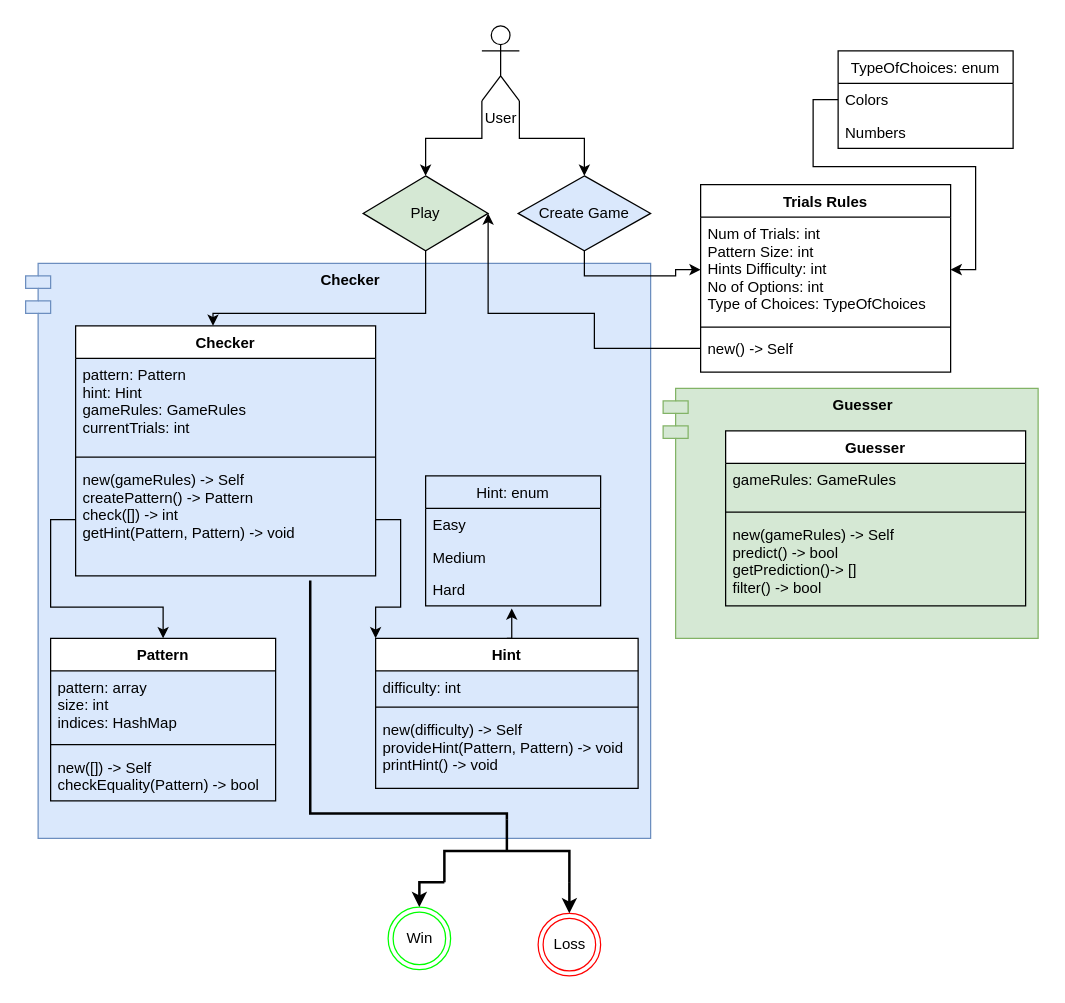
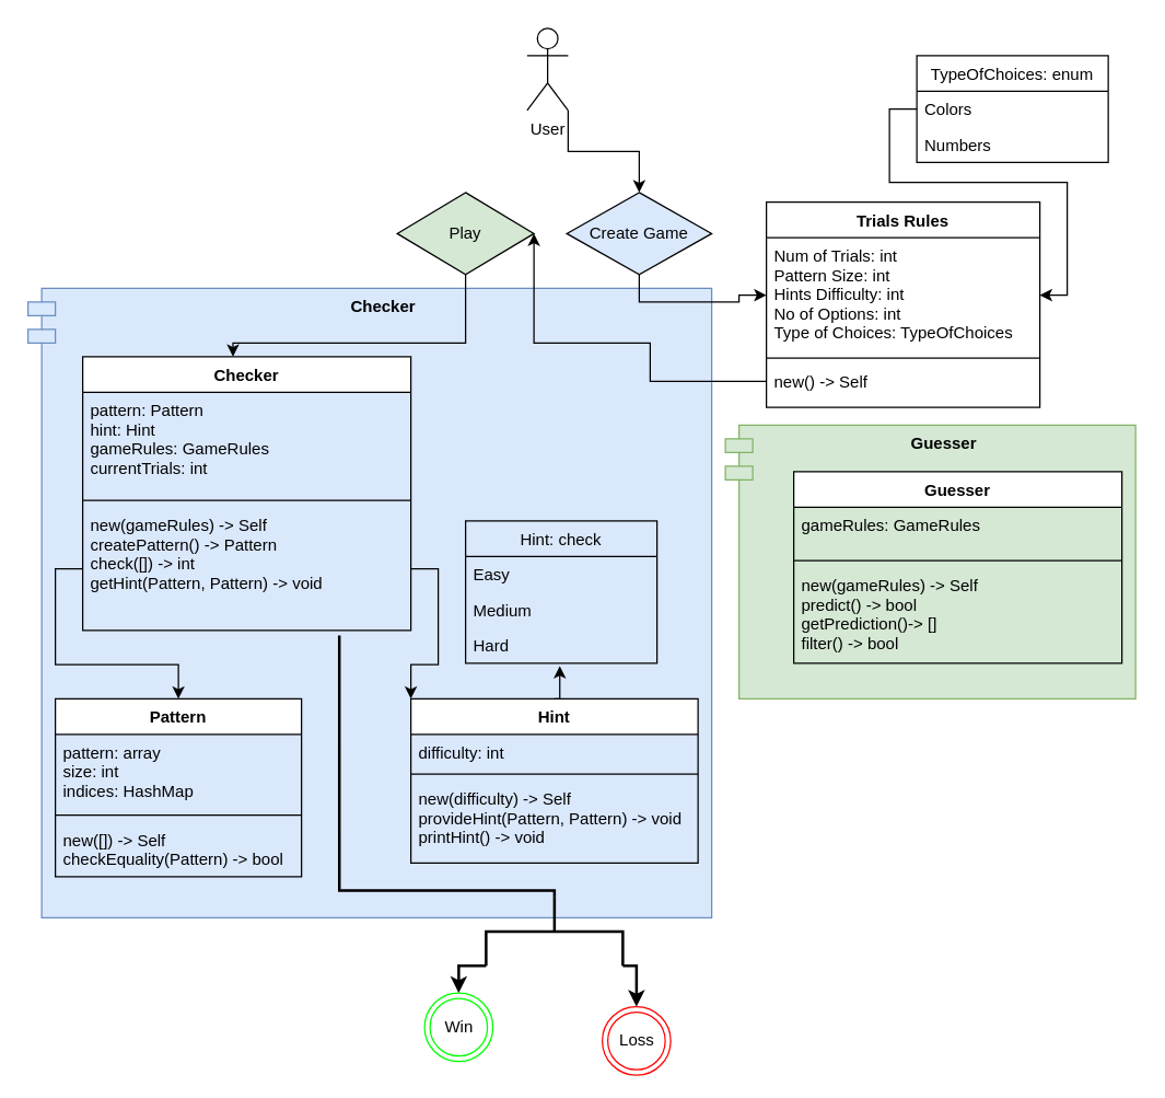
  <mxCell id="0" />
  <mxCell id="1" parent="0" />
  <mxCell id="2" value="Guesser" style="shape=module;align=left;spacingLeft=20;align=center;verticalAlign=top;fillColor=#d5e8d4;strokeColor=#82b366;fontStyle=1" vertex="1" parent="1"><mxGeometry x="530" y="310" width="300" height="200" as="geometry" /></mxCell>
  <mxCell id="3" value="Checker" style="shape=module;align=left;spacingLeft=20;align=center;verticalAlign=top;fillColor=#dae8fc;strokeColor=#6c8ebf;fontStyle=1" vertex="1" parent="1"><mxGeometry y="210" width="500" height="460" as="geometry" x="20" /></mxCell>
  <mxCell id="4" style="edgeStyle=orthogonalEdgeStyle;rounded=0;orthogonalLoop=1;jettySize=auto;html=1;exitX=1;exitY=1;exitDx=0;exitDy=0;exitPerimeter=0;entryX=0.5;entryY=0;entryDx=0;entryDy=0;" parent="1" source="6" target="10" edge="1"><mxGeometry relative="1" as="geometry" /></mxCell>
- <mxCell id="5" style="edgeStyle=orthogonalEdgeStyle;rounded=0;orthogonalLoop=1;jettySize=auto;html=1;exitX=0;exitY=1;exitDx=0;exitDy=0;exitPerimeter=0;entryX=0.5;entryY=0;entryDx=0;entryDy=0;" parent="1" source="6" target="8" edge="1"><mxGeometry relative="1" as="geometry" /></mxCell>
  <mxCell id="6" value="User" style="shape=umlActor;verticalLabelPosition=bottom;verticalAlign=top;html=1;outlineConnect=0;" parent="1" vertex="1"><mxGeometry x="385" y="20" width="30" height="60" as="geometry" /></mxCell>
  <mxCell id="7" style="edgeStyle=orthogonalEdgeStyle;rounded=0;orthogonalLoop=1;jettySize=auto;html=1;exitX=0.5;exitY=1;exitDx=0;exitDy=0;entryX=0.458;entryY=0;entryDx=0;entryDy=0;entryPerimeter=0;" parent="1" source="8" target="20" edge="1"><mxGeometry relative="1" as="geometry"><Array as="points"><mxPoint x="340" y="250" /><mxPoint x="170" y="250" /></Array></mxGeometry></mxCell>
  <mxCell id="8" value="Play" style="rhombus;whiteSpace=wrap;html=1;fillColor=#d5e8d4;" parent="1" vertex="1"><mxGeometry x="290" y="140" width="100" height="60" as="geometry" /></mxCell>
  <mxCell id="9" style="edgeStyle=orthogonalEdgeStyle;rounded=0;orthogonalLoop=1;jettySize=auto;html=1;exitX=0.5;exitY=1;exitDx=0;exitDy=0;entryX=0;entryY=0.5;entryDx=0;entryDy=0;" parent="1" source="10" target="12" edge="1"><mxGeometry relative="1" as="geometry" /></mxCell>
  <mxCell id="10" value="Create Game" style="rhombus;whiteSpace=wrap;html=1;fillColor=#dae8fc;" parent="1" vertex="1"><mxGeometry x="414" y="140" width="106" height="60" as="geometry" /></mxCell>
  <mxCell id="11" value="Trials Rules" style="swimlane;fontStyle=1;align=center;verticalAlign=top;childLayout=stackLayout;horizontal=1;startSize=26;horizontalStack=0;resizeParent=1;resizeLast=0;collapsible=1;marginBottom=0;rounded=0;shadow=0;strokeWidth=1;" parent="1" vertex="1"><mxGeometry x="560" y="147" width="200" height="150" as="geometry"><mxRectangle x="550" y="80" width="170" height="26" as="alternateBounds" /></mxGeometry></mxCell>
  <mxCell id="12" value="Num of Trials: int&#10;Pattern Size: int&#10;Hints Difficulty: int&#10;No of Options: int&#10;Type of Choices: TypeOfChoices" style="text;align=left;verticalAlign=top;spacingLeft=4;spacingRight=4;overflow=hidden;rotatable=0;points=[[0,0.5],[1,0.5]];portConstraint=eastwest;" parent="11" vertex="1"><mxGeometry y="26" width="200" height="84" as="geometry" /></mxCell>
  <mxCell id="13" value="" style="line;html=1;strokeWidth=1;align=left;verticalAlign=middle;spacingTop=-1;spacingLeft=3;spacingRight=3;rotatable=0;labelPosition=right;points=[];portConstraint=eastwest;" parent="11" vertex="1"><mxGeometry y="110" width="200" height="8" as="geometry" /></mxCell>
  <mxCell id="14" value="new() -&gt; Self" style="text;align=left;verticalAlign=top;spacingLeft=4;spacingRight=4;overflow=hidden;rotatable=0;points=[[0,0.5],[1,0.5]];portConstraint=eastwest;" parent="11" vertex="1"><mxGeometry y="118" width="200" height="26" as="geometry" /></mxCell>
  <mxCell id="15" value="TypeOfChoices: enum" style="swimlane;fontStyle=0;childLayout=stackLayout;horizontal=1;startSize=26;fillColor=none;horizontalStack=0;resizeParent=1;resizeParentMax=0;resizeLast=0;collapsible=1;marginBottom=0;" parent="1" vertex="1"><mxGeometry x="670" y="40" width="140" height="78" as="geometry" /></mxCell>
  <mxCell id="16" value="Colors" style="text;strokeColor=none;fillColor=none;align=left;verticalAlign=top;spacingLeft=4;spacingRight=4;overflow=hidden;rotatable=0;points=[[0,0.5],[1,0.5]];portConstraint=eastwest;" parent="15" vertex="1"><mxGeometry y="26" width="140" height="26" as="geometry" /></mxCell>
  <mxCell id="17" value="Numbers" style="text;strokeColor=none;fillColor=none;align=left;verticalAlign=top;spacingLeft=4;spacingRight=4;overflow=hidden;rotatable=0;points=[[0,0.5],[1,0.5]];portConstraint=eastwest;" parent="15" vertex="1"><mxGeometry y="52" width="140" height="26" as="geometry" /></mxCell>
  <mxCell id="18" style="edgeStyle=orthogonalEdgeStyle;rounded=0;orthogonalLoop=1;jettySize=auto;html=1;exitX=0;exitY=0.5;exitDx=0;exitDy=0;entryX=1;entryY=0.5;entryDx=0;entryDy=0;" parent="1" source="16" target="12" edge="1"><mxGeometry relative="1" as="geometry" /></mxCell>
  <mxCell id="19" style="edgeStyle=orthogonalEdgeStyle;rounded=0;orthogonalLoop=1;jettySize=auto;html=1;exitX=0;exitY=0.5;exitDx=0;exitDy=0;entryX=1;entryY=0.5;entryDx=0;entryDy=0;" parent="1" source="14" target="8" edge="1"><mxGeometry relative="1" as="geometry"><Array as="points"><mxPoint x="475" y="278" /><mxPoint x="475" y="250" /><mxPoint x="390" y="250" /></Array></mxGeometry></mxCell>
  <mxCell id="20" value="Checker" style="swimlane;fontStyle=1;align=center;verticalAlign=top;childLayout=stackLayout;horizontal=1;startSize=26;horizontalStack=0;resizeParent=1;resizeParentMax=0;resizeLast=0;collapsible=1;marginBottom=0;" parent="1" vertex="1"><mxGeometry x="60" y="260" width="240" height="200" as="geometry" /></mxCell>
  <mxCell id="21" value="pattern: Pattern&#10;hint: Hint&#10;gameRules: GameRules&#10;currentTrials: int" style="text;strokeColor=none;fillColor=none;align=left;verticalAlign=top;spacingLeft=4;spacingRight=4;overflow=hidden;rotatable=0;points=[[0,0.5],[1,0.5]];portConstraint=eastwest;" parent="20" vertex="1"><mxGeometry y="26" width="240" height="74" as="geometry" /></mxCell>
  <mxCell id="22" value="" style="line;strokeWidth=1;fillColor=none;align=left;verticalAlign=middle;spacingTop=-1;spacingLeft=3;spacingRight=3;rotatable=0;labelPosition=right;points=[];portConstraint=eastwest;strokeColor=inherit;" parent="20" vertex="1"><mxGeometry y="100" width="240" height="10" as="geometry" /></mxCell>
  <mxCell id="23" value="new(gameRules) -&gt; Self&#10;createPattern() -&gt; Pattern&#10;check([]) -&gt; int&#10;getHint(Pattern, Pattern) -&gt; void&#10;" style="text;strokeColor=none;fillColor=none;align=left;verticalAlign=top;spacingLeft=4;spacingRight=4;overflow=hidden;rotatable=0;points=[[0,0.5],[1,0.5]];portConstraint=eastwest;" parent="20" vertex="1"><mxGeometry y="110" width="240" height="90" as="geometry" /></mxCell>
- <mxCell id="24" value="Loss" style="ellipse;html=1;shape=endState;fillColor=#FFFFFF;strokeColor=#ff0000;" parent="1" vertex="1"><mxGeometry x="430" y="730" width="50" height="50" as="geometry" /></mxCell>
+ <mxCell id="24" value="Loss" style="ellipse;html=1;shape=endState;fillColor=#FFFFFF;strokeColor=#ff0000;" parent="1" vertex="1"><mxGeometry x="440" y="735" width="50" height="50" as="geometry" /></mxCell>
  <mxCell id="25" value="Win" style="ellipse;html=1;shape=endState;fillColor=#FFFFFF;strokeColor=#00FF00;" parent="1" vertex="1"><mxGeometry x="310" y="725" width="50" height="50" as="geometry" /></mxCell>
  <mxCell id="26" value="Guesser" style="swimlane;fontStyle=1;align=center;verticalAlign=top;childLayout=stackLayout;horizontal=1;startSize=26;horizontalStack=0;resizeParent=1;resizeParentMax=0;resizeLast=0;collapsible=1;marginBottom=0;" parent="1" vertex="1"><mxGeometry x="580" y="344" width="240" height="140" as="geometry" /></mxCell>
  <mxCell id="27" value="gameRules: GameRules&#10;" style="text;strokeColor=none;fillColor=none;align=left;verticalAlign=top;spacingLeft=4;spacingRight=4;overflow=hidden;rotatable=0;points=[[0,0.5],[1,0.5]];portConstraint=eastwest;" parent="26" vertex="1"><mxGeometry y="26" width="240" height="34" as="geometry" /></mxCell>
  <mxCell id="28" value="" style="line;strokeWidth=1;fillColor=none;align=left;verticalAlign=middle;spacingTop=-1;spacingLeft=3;spacingRight=3;rotatable=0;labelPosition=right;points=[];portConstraint=eastwest;strokeColor=inherit;" parent="26" vertex="1"><mxGeometry y="60" width="240" height="10" as="geometry" /></mxCell>
  <mxCell id="29" value="new(gameRules) -&gt; Self&#10;predict() -&gt; bool&#10;getPrediction()-&gt; []&#10;filter() -&gt; bool&#10;" style="text;strokeColor=none;fillColor=none;align=left;verticalAlign=top;spacingLeft=4;spacingRight=4;overflow=hidden;rotatable=0;points=[[0,0.5],[1,0.5]];portConstraint=eastwest;" parent="26" vertex="1"><mxGeometry y="70" width="240" height="70" as="geometry" /></mxCell>
  <mxCell id="30" value="Pattern" style="swimlane;fontStyle=1;align=center;verticalAlign=top;childLayout=stackLayout;horizontal=1;startSize=26;horizontalStack=0;resizeParent=1;resizeParentMax=0;resizeLast=0;collapsible=1;marginBottom=0;" parent="1" vertex="1"><mxGeometry x="40" y="510" width="180" height="130" as="geometry" /></mxCell>
  <mxCell id="31" value="pattern: array&#10;size: int&#10;indices: HashMap" style="text;strokeColor=none;fillColor=none;align=left;verticalAlign=top;spacingLeft=4;spacingRight=4;overflow=hidden;rotatable=0;points=[[0,0.5],[1,0.5]];portConstraint=eastwest;" parent="30" vertex="1"><mxGeometry y="26" width="180" height="54" as="geometry" /></mxCell>
  <mxCell id="32" value="" style="line;strokeWidth=1;fillColor=none;align=left;verticalAlign=middle;spacingTop=-1;spacingLeft=3;spacingRight=3;rotatable=0;labelPosition=right;points=[];portConstraint=eastwest;strokeColor=inherit;" parent="30" vertex="1"><mxGeometry y="80" width="180" height="10" as="geometry" /></mxCell>
  <mxCell id="33" value="new([]) -&gt; Self&#10;checkEquality(Pattern) -&gt; bool&#10;" style="text;strokeColor=none;fillColor=none;align=left;verticalAlign=top;spacingLeft=4;spacingRight=4;overflow=hidden;rotatable=0;points=[[0,0.5],[1,0.5]];portConstraint=eastwest;" parent="30" vertex="1"><mxGeometry y="90" width="180" height="40" as="geometry" /></mxCell>
  <mxCell id="34" style="edgeStyle=orthogonalEdgeStyle;rounded=0;orthogonalLoop=1;jettySize=auto;html=1;exitX=0.5;exitY=0;exitDx=0;exitDy=0;entryX=0.492;entryY=1.081;entryDx=0;entryDy=0;entryPerimeter=0;" parent="1" source="35" target="42" edge="1"><mxGeometry relative="1" as="geometry" /></mxCell>
  <mxCell id="35" value="Hint" style="swimlane;fontStyle=1;align=center;verticalAlign=top;childLayout=stackLayout;horizontal=1;startSize=26;horizontalStack=0;resizeParent=1;resizeParentMax=0;resizeLast=0;collapsible=1;marginBottom=0;" parent="1" vertex="1"><mxGeometry x="300" y="510" width="210" height="120" as="geometry" /></mxCell>
  <mxCell id="36" value="difficulty: int" style="text;strokeColor=none;fillColor=none;align=left;verticalAlign=top;spacingLeft=4;spacingRight=4;overflow=hidden;rotatable=0;points=[[0,0.5],[1,0.5]];portConstraint=eastwest;" parent="35" vertex="1"><mxGeometry y="26" width="210" height="24" as="geometry" /></mxCell>
  <mxCell id="37" value="" style="line;strokeWidth=1;fillColor=none;align=left;verticalAlign=middle;spacingTop=-1;spacingLeft=3;spacingRight=3;rotatable=0;labelPosition=right;points=[];portConstraint=eastwest;strokeColor=inherit;" parent="35" vertex="1"><mxGeometry y="50" width="210" height="10" as="geometry" /></mxCell>
  <mxCell id="38" value="new(difficulty) -&gt; Self&#10;provideHint(Pattern, Pattern) -&gt; void&#10;printHint() -&gt; void" style="text;strokeColor=none;fillColor=none;align=left;verticalAlign=top;spacingLeft=4;spacingRight=4;overflow=hidden;rotatable=0;points=[[0,0.5],[1,0.5]];portConstraint=eastwest;" parent="35" vertex="1"><mxGeometry y="60" width="210" height="60" as="geometry" /></mxCell>
- <mxCell id="39" value="Hint: enum" style="swimlane;fontStyle=0;childLayout=stackLayout;horizontal=1;startSize=26;fillColor=none;horizontalStack=0;resizeParent=1;resizeParentMax=0;resizeLast=0;collapsible=1;marginBottom=0;strokeColor=#000000;" parent="1" vertex="1"><mxGeometry x="340" y="380" width="140" height="104" as="geometry" /></mxCell>
+ <mxCell id="39" value="Hint: check" style="swimlane;fontStyle=0;childLayout=stackLayout;horizontal=1;startSize=26;fillColor=none;horizontalStack=0;resizeParent=1;resizeParentMax=0;resizeLast=0;collapsible=1;marginBottom=0;strokeColor=#000000;" parent="1" vertex="1"><mxGeometry x="340" y="380" width="140" height="104" as="geometry" /></mxCell>
  <mxCell id="40" value="Easy" style="text;strokeColor=none;fillColor=none;align=left;verticalAlign=top;spacingLeft=4;spacingRight=4;overflow=hidden;rotatable=0;points=[[0,0.5],[1,0.5]];portConstraint=eastwest;" parent="39" vertex="1"><mxGeometry y="26" width="140" height="26" as="geometry" /></mxCell>
  <mxCell id="41" value="Medium" style="text;strokeColor=none;fillColor=none;align=left;verticalAlign=top;spacingLeft=4;spacingRight=4;overflow=hidden;rotatable=0;points=[[0,0.5],[1,0.5]];portConstraint=eastwest;" parent="39" vertex="1"><mxGeometry y="52" width="140" height="26" as="geometry" /></mxCell>
  <mxCell id="42" value="Hard" style="text;strokeColor=none;fillColor=none;align=left;verticalAlign=top;spacingLeft=4;spacingRight=4;overflow=hidden;rotatable=0;points=[[0,0.5],[1,0.5]];portConstraint=eastwest;" parent="39" vertex="1"><mxGeometry y="78" width="140" height="26" as="geometry" /></mxCell>
  <mxCell id="43" style="edgeStyle=orthogonalEdgeStyle;rounded=0;orthogonalLoop=1;jettySize=auto;html=1;exitX=0;exitY=0.5;exitDx=0;exitDy=0;" parent="1" source="23" target="30" edge="1"><mxGeometry relative="1" as="geometry" /></mxCell>
  <mxCell id="44" style="edgeStyle=orthogonalEdgeStyle;rounded=0;orthogonalLoop=1;jettySize=auto;html=1;exitX=1;exitY=0.5;exitDx=0;exitDy=0;entryX=0;entryY=0;entryDx=0;entryDy=0;" parent="1" source="23" target="35" edge="1"><mxGeometry relative="1" as="geometry" /></mxCell>
  <mxCell id="45" style="edgeStyle=orthogonalEdgeStyle;rounded=0;orthogonalLoop=1;jettySize=auto;html=1;exitX=1;exitY=1;exitDx=0;exitDy=0;exitPerimeter=0;entryX=0.5;entryY=0;entryDx=0;entryDy=0;strokeWidth=2;" parent="1" source="48" target="25" edge="1"><mxGeometry relative="1" as="geometry" /></mxCell>
  <mxCell id="46" style="edgeStyle=orthogonalEdgeStyle;rounded=0;orthogonalLoop=1;jettySize=auto;html=1;exitX=1;exitY=0;exitDx=0;exitDy=0;exitPerimeter=0;entryX=0.5;entryY=0;entryDx=0;entryDy=0;strokeWidth=2;" parent="1" source="48" target="24" edge="1"><mxGeometry relative="1" as="geometry" /></mxCell>
  <mxCell id="47" style="edgeStyle=orthogonalEdgeStyle;rounded=0;orthogonalLoop=1;jettySize=auto;html=1;exitX=0;exitY=0.5;exitDx=0;exitDy=0;exitPerimeter=0;entryX=0.782;entryY=1.042;entryDx=0;entryDy=0;entryPerimeter=0;strokeWidth=2;endArrow=none;endFill=0;" parent="1" source="48" target="23" edge="1"><mxGeometry relative="1" as="geometry"><Array as="points"><mxPoint x="405" y="650" /><mxPoint x="248" y="650" /></Array></mxGeometry></mxCell>
  <mxCell id="48" value="" style="strokeWidth=2;html=1;shape=mxgraph.flowchart.annotation_2;align=left;labelPosition=right;pointerEvents=1;strokeColor=#000000;fillColor=#FFFFFF;rotation=90;" parent="1" vertex="1"><mxGeometry x="380" y="630" width="50" height="100" as="geometry" /></mxCell>
